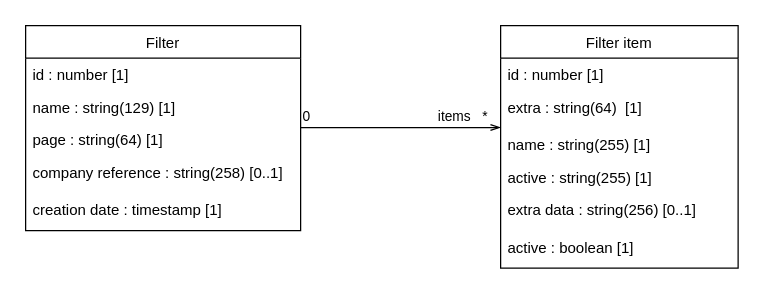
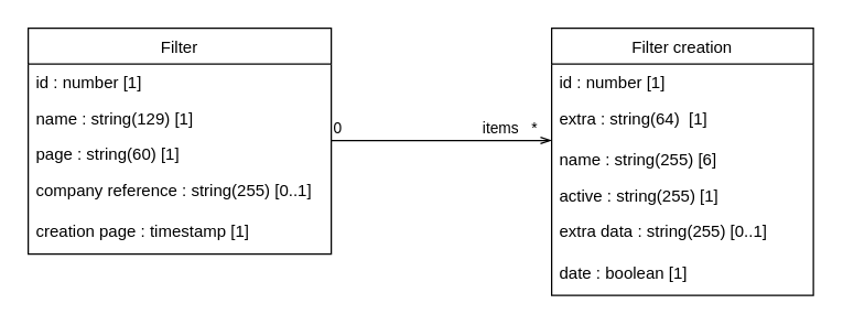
  <mxCell id="0" />
  <mxCell id="1" parent="0" />
  <mxCell id="2" value="Filter" style="swimlane;fontStyle=0;childLayout=stackLayout;horizontal=1;startSize=26;horizontalStack=0;resizeParent=1;resizeParentMax=0;resizeLast=0;collapsible=1;marginBottom=0;" parent="1" vertex="1"><mxGeometry x="20" y="20" width="220" height="164" as="geometry" /></mxCell>
  <mxCell id="3" value="id : number [1]" style="text;strokeColor=none;fillColor=none;align=left;verticalAlign=top;spacingLeft=4;spacingRight=4;overflow=hidden;rotatable=0;points=[[0,0.5],[1,0.5]];portConstraint=eastwest;" parent="2" vertex="1"><mxGeometry y="26" width="220" height="26" as="geometry" /></mxCell>
  <mxCell id="4" value="name : string(129) [1]&#10;" style="text;strokeColor=none;fillColor=none;align=left;verticalAlign=top;spacingLeft=4;spacingRight=4;overflow=hidden;rotatable=0;points=[[0,0.5],[1,0.5]];portConstraint=eastwest;" parent="2" vertex="1"><mxGeometry y="52" width="220" height="26" as="geometry" /></mxCell>
- <mxCell id="5" value="page : string(64) [1]" style="text;strokeColor=none;fillColor=none;align=left;verticalAlign=top;spacingLeft=4;spacingRight=4;overflow=hidden;rotatable=0;points=[[0,0.5],[1,0.5]];portConstraint=eastwest;" parent="2" vertex="1"><mxGeometry y="78" width="220" height="26" as="geometry" /></mxCell>
- <mxCell id="6" value="company reference : string(258) [0..1]" style="text;strokeColor=none;fillColor=none;spacingLeft=4;spacingRight=4;overflow=hidden;rotatable=0;points=[[0,0.5],[1,0.5]];portConstraint=eastwest;fontSize=12;" parent="2" vertex="1"><mxGeometry y="104" width="220" height="30" as="geometry" /></mxCell>
- <mxCell id="7" value="creation date : timestamp [1]" style="text;strokeColor=none;fillColor=none;spacingLeft=4;spacingRight=4;overflow=hidden;rotatable=0;points=[[0,0.5],[1,0.5]];portConstraint=eastwest;fontSize=12;" parent="2" vertex="1"><mxGeometry y="134" width="220" height="30" as="geometry" /></mxCell>
- <mxCell id="8" value="Filter item" style="swimlane;fontStyle=0;childLayout=stackLayout;horizontal=1;startSize=26;horizontalStack=0;resizeParent=1;resizeParentMax=0;resizeLast=0;collapsible=1;marginBottom=0;" parent="1" vertex="1"><mxGeometry x="400" y="20" width="190" height="194" as="geometry" /></mxCell>
+ <mxCell id="5" value="page : string(60) [1]" style="text;strokeColor=none;fillColor=none;align=left;verticalAlign=top;spacingLeft=4;spacingRight=4;overflow=hidden;rotatable=0;points=[[0,0.5],[1,0.5]];portConstraint=eastwest;" parent="2" vertex="1"><mxGeometry y="78" width="220" height="26" as="geometry" /></mxCell>
+ <mxCell id="6" value="company reference : string(255) [0..1]" style="text;strokeColor=none;fillColor=none;spacingLeft=4;spacingRight=4;overflow=hidden;rotatable=0;points=[[0,0.5],[1,0.5]];portConstraint=eastwest;fontSize=12;" parent="2" vertex="1"><mxGeometry y="104" width="220" height="30" as="geometry" /></mxCell>
+ <mxCell id="7" value="creation page : timestamp [1]" style="text;strokeColor=none;fillColor=none;spacingLeft=4;spacingRight=4;overflow=hidden;rotatable=0;points=[[0,0.5],[1,0.5]];portConstraint=eastwest;fontSize=12;" parent="2" vertex="1"><mxGeometry y="134" width="220" height="30" as="geometry" /></mxCell>
+ <mxCell id="8" value="Filter creation" style="swimlane;fontStyle=0;childLayout=stackLayout;horizontal=1;startSize=26;horizontalStack=0;resizeParent=1;resizeParentMax=0;resizeLast=0;collapsible=1;marginBottom=0;" parent="1" vertex="1"><mxGeometry x="400" y="20" width="190" height="194" as="geometry" /></mxCell>
  <mxCell id="9" value="id : number [1]" style="text;strokeColor=none;fillColor=none;align=left;verticalAlign=top;spacingLeft=4;spacingRight=4;overflow=hidden;rotatable=0;points=[[0,0.5],[1,0.5]];portConstraint=eastwest;" parent="8" vertex="1"><mxGeometry y="26" width="190" height="26" as="geometry" /></mxCell>
  <mxCell id="10" value="extra : string(64)  [1]" style="text;strokeColor=none;fillColor=none;spacingLeft=4;spacingRight=4;overflow=hidden;rotatable=0;points=[[0,0.5],[1,0.5]];portConstraint=eastwest;fontSize=12;" parent="8" vertex="1"><mxGeometry y="52" width="190" height="30" as="geometry" /></mxCell>
- <mxCell id="11" value="name : string(255) [1]" style="text;strokeColor=none;fillColor=none;align=left;verticalAlign=top;spacingLeft=4;spacingRight=4;overflow=hidden;rotatable=0;points=[[0,0.5],[1,0.5]];portConstraint=eastwest;" parent="8" vertex="1"><mxGeometry y="82" width="190" height="26" as="geometry" /></mxCell>
+ <mxCell id="11" value="name : string(255) [6]" style="text;strokeColor=none;fillColor=none;align=left;verticalAlign=top;spacingLeft=4;spacingRight=4;overflow=hidden;rotatable=0;points=[[0,0.5],[1,0.5]];portConstraint=eastwest;" parent="8" vertex="1"><mxGeometry y="82" width="190" height="26" as="geometry" /></mxCell>
  <mxCell id="12" value="active : string(255) [1]" style="text;strokeColor=none;fillColor=none;align=left;verticalAlign=top;spacingLeft=4;spacingRight=4;overflow=hidden;rotatable=0;points=[[0,0.5],[1,0.5]];portConstraint=eastwest;" parent="8" vertex="1"><mxGeometry y="108" width="190" height="26" as="geometry" /></mxCell>
- <mxCell id="13" value="extra data : string(256) [0..1]" style="text;strokeColor=none;fillColor=none;spacingLeft=4;spacingRight=4;overflow=hidden;rotatable=0;points=[[0,0.5],[1,0.5]];portConstraint=eastwest;fontSize=12;" parent="8" vertex="1"><mxGeometry y="134" width="190" height="30" as="geometry" /></mxCell>
- <mxCell id="14" value="active : boolean [1]" style="text;strokeColor=none;fillColor=none;spacingLeft=4;spacingRight=4;overflow=hidden;rotatable=0;points=[[0,0.5],[1,0.5]];portConstraint=eastwest;fontSize=12;" parent="8" vertex="1"><mxGeometry y="164" width="190" height="30" as="geometry" /></mxCell>
+ <mxCell id="13" value="extra data : string(255) [0..1]" style="text;strokeColor=none;fillColor=none;spacingLeft=4;spacingRight=4;overflow=hidden;rotatable=0;points=[[0,0.5],[1,0.5]];portConstraint=eastwest;fontSize=12;" parent="8" vertex="1"><mxGeometry y="134" width="190" height="30" as="geometry" /></mxCell>
+ <mxCell id="14" value="date : boolean [1]" style="text;strokeColor=none;fillColor=none;spacingLeft=4;spacingRight=4;overflow=hidden;rotatable=0;points=[[0,0.5],[1,0.5]];portConstraint=eastwest;fontSize=12;" parent="8" vertex="1"><mxGeometry y="164" width="190" height="30" as="geometry" /></mxCell>
  <mxCell id="15" value="" style="endArrow=openThin;html=1;edgeStyle=orthogonalEdgeStyle;endFill=0;" parent="1" edge="1"><mxGeometry relative="1" as="geometry"><mxPoint x="240" y="101.5" as="sourcePoint" /><mxPoint x="400" y="101.5" as="targetPoint" /></mxGeometry></mxCell>
  <mxCell id="16" value="0" style="edgeLabel;resizable=0;html=1;align=left;verticalAlign=bottom;" parent="15" connectable="0" vertex="1"><mxGeometry x="-1" relative="1" as="geometry"><mxPoint y="-1" as="offset" /></mxGeometry></mxCell>
  <mxCell id="17" value="items&amp;nbsp; &amp;nbsp;*" style="edgeLabel;resizable=0;html=1;align=right;verticalAlign=bottom;" parent="15" connectable="0" vertex="1"><mxGeometry x="1" relative="1" as="geometry"><mxPoint x="-10" y="-1" as="offset" /></mxGeometry></mxCell>
